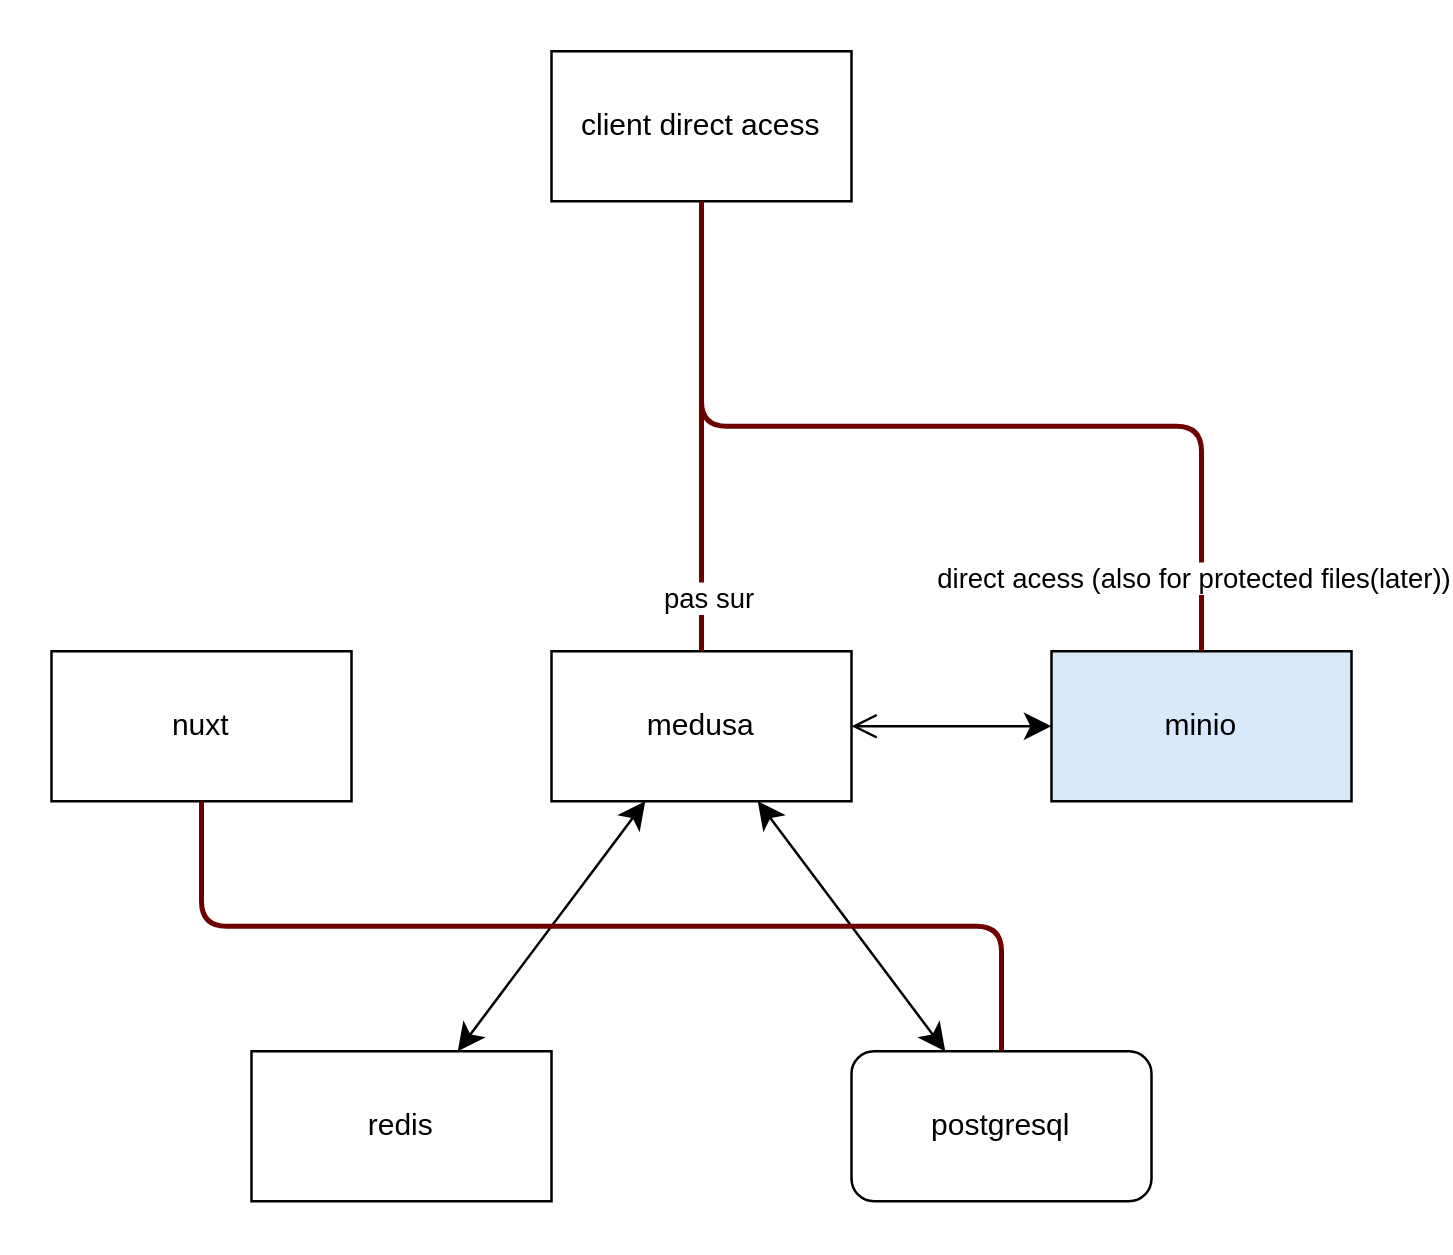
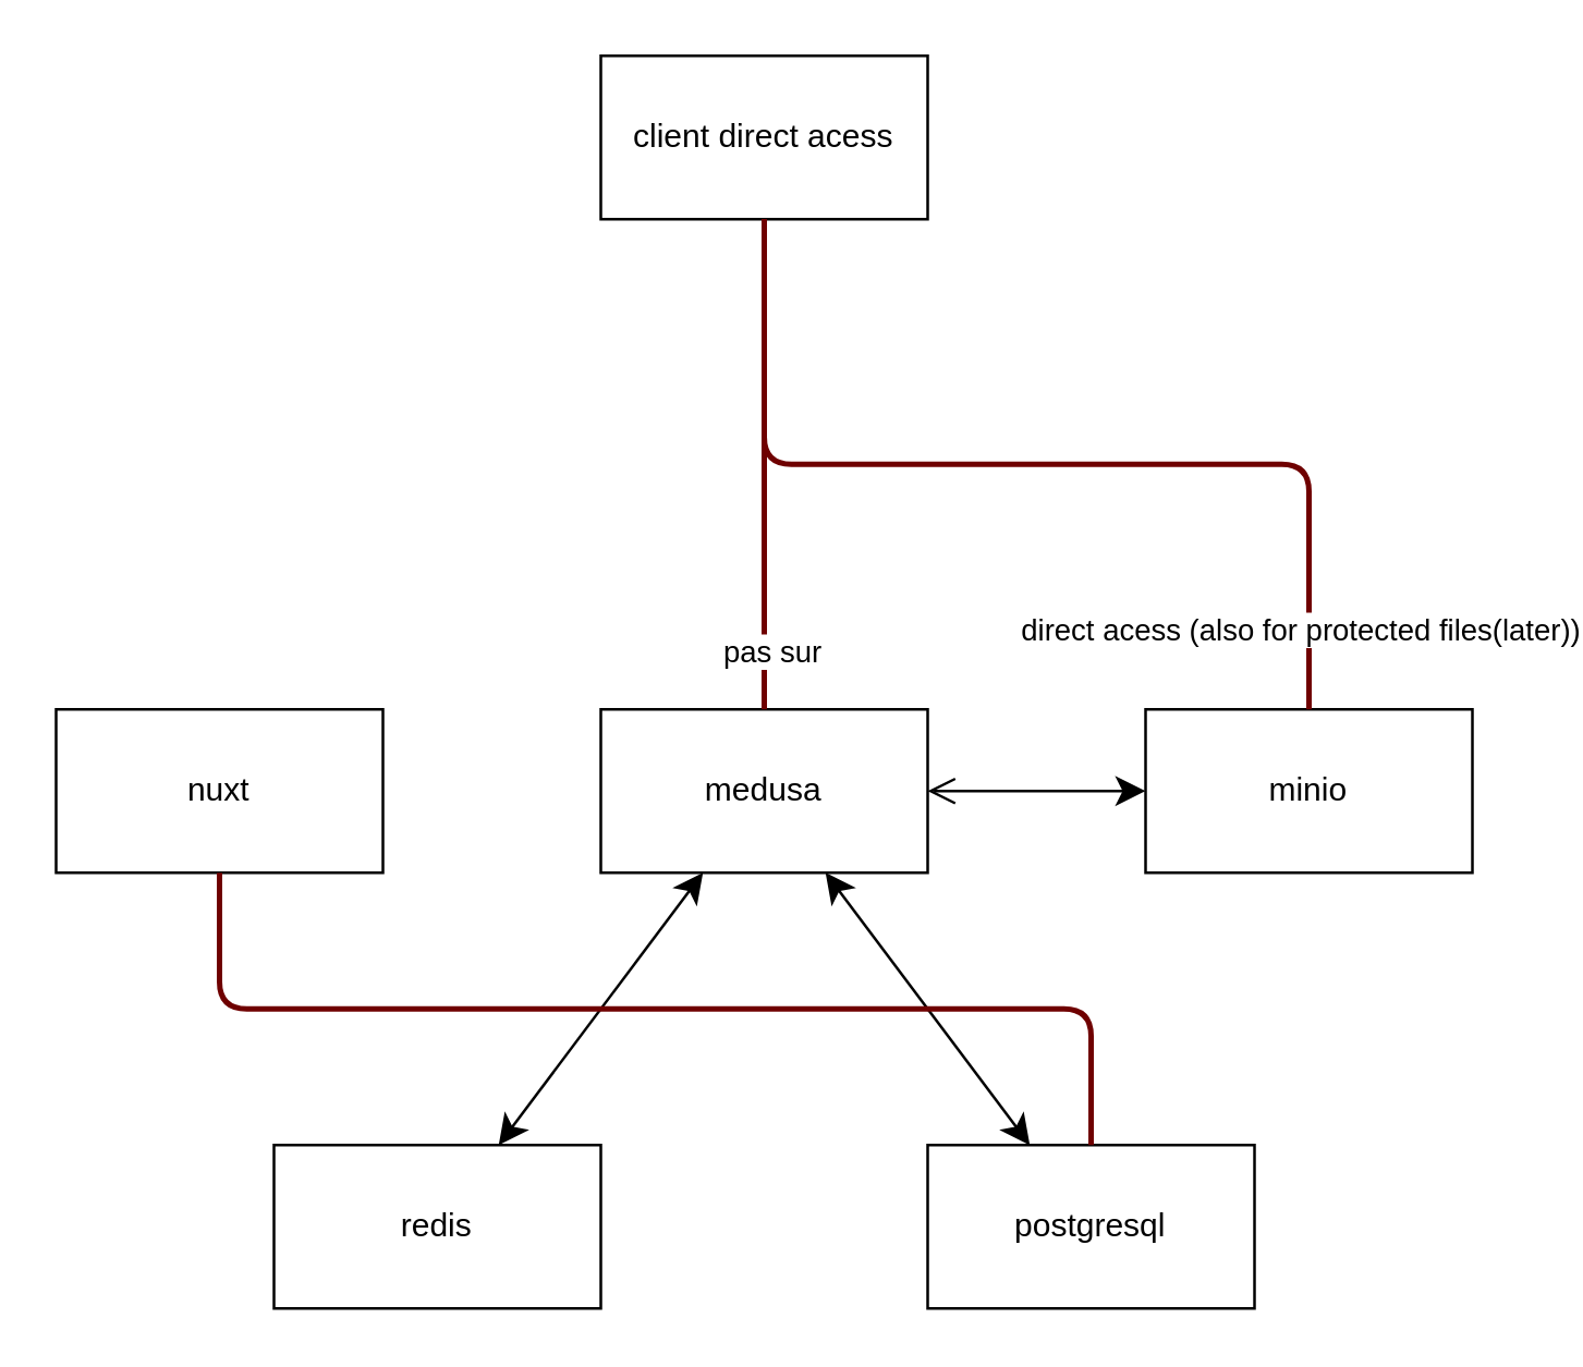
  <mxCell id="0" />
  <mxCell id="1" parent="0" />
  <mxCell id="2" value="nuxt" style="rounded=0;whiteSpace=wrap;html=1;" vertex="1" parent="1"><mxGeometry x="20" y="260" width="120" height="60" as="geometry" /></mxCell>
  <mxCell id="3" value="medusa" style="whiteSpace=wrap;html=1;" vertex="1" parent="1"><mxGeometry x="220" y="260" width="120" height="60" as="geometry" /></mxCell>
  <mxCell id="4" value="redis" style="whiteSpace=wrap;html=1;" vertex="1" parent="1"><mxGeometry x="100" y="420" width="120" height="60" as="geometry" /></mxCell>
- <mxCell id="5" value="postgresql" style="whiteSpace=wrap;html=1;rounded=1;" vertex="1" parent="1"><mxGeometry x="340" y="420" width="120" height="60" as="geometry" /></mxCell>
+ <mxCell id="5" value="postgresql" style="whiteSpace=wrap;html=1;" vertex="1" parent="1"><mxGeometry x="340" y="420" width="120" height="60" as="geometry" /></mxCell>
  <mxCell id="6" value="" style="edgeStyle=none;orthogonalLoop=1;jettySize=auto;html=1;endArrow=classic;startArrow=classic;endSize=8;startSize=8;" edge="1" parent="1" source="3" target="4"><mxGeometry width="100" relative="1" as="geometry"><mxPoint x="-70" y="570" as="sourcePoint" /><mxPoint x="30" y="570" as="targetPoint" /><Array as="points" /></mxGeometry></mxCell>
  <mxCell id="7" value="" style="edgeStyle=none;orthogonalLoop=1;jettySize=auto;html=1;endArrow=classic;startArrow=classic;endSize=8;startSize=8;" edge="1" parent="1" source="3" target="5"><mxGeometry width="100" relative="1" as="geometry"><mxPoint x="100" y="540" as="sourcePoint" /><mxPoint x="200" y="540" as="targetPoint" /><Array as="points" /></mxGeometry></mxCell>
- <mxCell id="8" value="minio" style="rounded=0;whiteSpace=wrap;html=1;fillColor=#dae8fc;" vertex="1" parent="1"><mxGeometry x="420" y="260" width="120" height="60" as="geometry" /></mxCell>
+ <mxCell id="8" value="minio" style="rounded=0;whiteSpace=wrap;html=1;" vertex="1" parent="1"><mxGeometry x="420" y="260" width="120" height="60" as="geometry" /></mxCell>
  <mxCell id="9" value="" style="edgeStyle=none;orthogonalLoop=1;jettySize=auto;html=1;endArrow=open;startArrow=classic;endSize=8;startSize=8;" edge="1" parent="1" source="8" target="3"><mxGeometry width="100" relative="1" as="geometry"><mxPoint x="140" y="350" as="sourcePoint" /><mxPoint x="240" y="350" as="targetPoint" /><Array as="points" /></mxGeometry></mxCell>
  <mxCell id="10" value="client direct acess" style="rounded=0;whiteSpace=wrap;html=1;" vertex="1" parent="1"><mxGeometry x="220" y="20" width="120" height="60" as="geometry" /></mxCell>
  <mxCell id="11" value="" style="orthogonalLoop=1;jettySize=auto;html=1;endArrow=none;startArrow=none;endSize=8;startSize=8;fillColor=#a20025;strokeColor=#6F0000;strokeWidth=2;startFill=0;endFill=0;edgeStyle=elbowEdgeStyle;elbow=vertical;" edge="1" parent="1" source="2" target="5"><mxGeometry width="100" relative="1" as="geometry"><mxPoint x="150" y="150" as="sourcePoint" /><mxPoint x="250" y="150" as="targetPoint" /></mxGeometry></mxCell>
  <mxCell id="12" value="" style="edgeStyle=elbowEdgeStyle;orthogonalLoop=1;jettySize=auto;html=1;endArrow=none;startArrow=none;endSize=8;startSize=8;fillColor=#a20025;strokeColor=#6F0000;strokeWidth=2;startFill=0;endFill=0;elbow=vertical;" edge="1" parent="1" source="8" target="10"><mxGeometry width="100" relative="1" as="geometry"><mxPoint x="106.364" y="270" as="sourcePoint" /><mxPoint x="193.636" y="110" as="targetPoint" /></mxGeometry></mxCell>
  <mxCell id="13" value="direct acess (also for protected files(later))" style="edgeLabel;html=1;align=center;verticalAlign=middle;resizable=0;points=[];" vertex="1" connectable="0" parent="12"><mxGeometry x="-0.84" y="4" relative="1" as="geometry"><mxPoint as="offset" /></mxGeometry></mxCell>
  <mxCell id="14" value="" style="edgeStyle=elbowEdgeStyle;orthogonalLoop=1;jettySize=auto;html=1;endArrow=none;startArrow=none;endSize=8;startSize=8;fillColor=#a20025;strokeColor=#6F0000;strokeWidth=2;elbow=vertical;startFill=0;endFill=0;" edge="1" parent="1" source="3" target="10"><mxGeometry width="100" relative="1" as="geometry"><mxPoint x="116.364" y="280" as="sourcePoint" /><mxPoint x="203.636" y="120" as="targetPoint" /></mxGeometry></mxCell>
  <mxCell id="15" value="pas sur" style="edgeLabel;html=1;align=center;verticalAlign=middle;resizable=0;points=[];" vertex="1" connectable="0" parent="14"><mxGeometry x="-0.756" y="-2" relative="1" as="geometry"><mxPoint as="offset" /></mxGeometry></mxCell>
